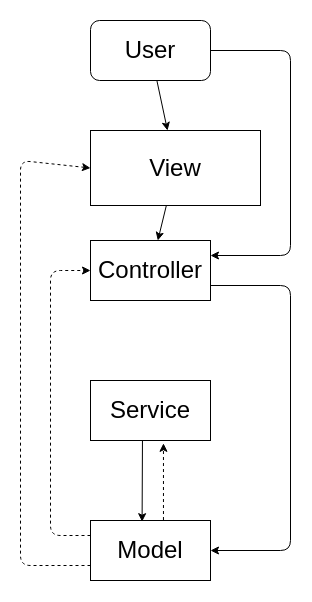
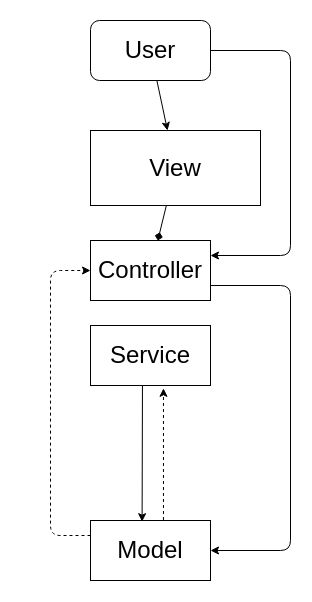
  <mxCell id="0" />
  <mxCell id="1" parent="0" />
  <mxCell id="2" value="" style="edgeStyle=none;html=1;fontSize=24;" edge="1" parent="1" source="3" target="5"><mxGeometry relative="1" as="geometry" /></mxCell>
  <mxCell id="3" value="&lt;font style=&quot;font-size: 24px;&quot;&gt;User&lt;/font&gt;" style="rounded=1;whiteSpace=wrap;html=1;" parent="1" vertex="1"><mxGeometry x="90" y="20" width="120" height="60" as="geometry" /></mxCell>
- <mxCell id="4" value="" style="edgeStyle=none;html=1;fontSize=24;" edge="1" parent="1" source="5" target="6"><mxGeometry relative="1" as="geometry" /></mxCell>
+ <mxCell id="4" value="" style="edgeStyle=none;html=1;fontSize=24;endArrow=diamond;" edge="1" parent="1" source="5" target="6"><mxGeometry relative="1" as="geometry" /></mxCell>
  <mxCell id="5" value="View" style="rounded=0;whiteSpace=wrap;html=1;fontSize=24;" vertex="1" parent="1"><mxGeometry x="90" y="130" width="170" height="75" as="geometry" /></mxCell>
  <mxCell id="6" value="Controller" style="rounded=0;whiteSpace=wrap;html=1;fontSize=24;" vertex="1" parent="1"><mxGeometry x="90" y="240" width="120" height="60" as="geometry" /></mxCell>
  <mxCell id="7" value="" style="edgeStyle=none;html=1;fontSize=24;entryX=0.43;entryY=0.02;entryDx=0;entryDy=0;entryPerimeter=0;exitX=0.433;exitY=0.992;exitDx=0;exitDy=0;exitPerimeter=0;" edge="1" parent="1" source="8" target="9"><mxGeometry relative="1" as="geometry" /></mxCell>
- <mxCell id="8" value="Service" style="rounded=0;whiteSpace=wrap;html=1;fontSize=24;" vertex="1" parent="1"><mxGeometry x="90" y="380" width="120" height="60" as="geometry" /></mxCell>
+ <mxCell id="8" value="Service" style="rounded=0;whiteSpace=wrap;html=1;fontSize=24;" vertex="1" parent="1"><mxGeometry x="90" y="325" width="120" height="60" as="geometry" /></mxCell>
  <mxCell id="9" value="Model" style="rounded=0;whiteSpace=wrap;html=1;fontSize=24;" vertex="1" parent="1"><mxGeometry x="90" y="520" width="120" height="60" as="geometry" /></mxCell>
  <mxCell id="10" value="" style="endArrow=classic;html=1;fontSize=24;exitX=1;exitY=0.5;exitDx=0;exitDy=0;entryX=1;entryY=0.25;entryDx=0;entryDy=0;" edge="1" parent="1" source="3" target="6"><mxGeometry width="50" height="50" relative="1" as="geometry"><mxPoint x="280" y="209.5" as="sourcePoint" /><mxPoint x="210" y="209.5" as="targetPoint" /><Array as="points"><mxPoint x="290" y="50" /><mxPoint x="290" y="255" /></Array></mxGeometry></mxCell>
  <mxCell id="11" value="" style="endArrow=classic;html=1;fontSize=24;entryX=1;entryY=0.5;entryDx=0;entryDy=0;exitX=1;exitY=0.75;exitDx=0;exitDy=0;" edge="1" parent="1" source="6" target="9"><mxGeometry width="50" height="50" relative="1" as="geometry"><mxPoint x="270" y="290" as="sourcePoint" /><mxPoint x="320" y="240" as="targetPoint" /><Array as="points"><mxPoint x="290" y="285" /><mxPoint x="290" y="550" /></Array></mxGeometry></mxCell>
  <mxCell id="12" value="" style="endArrow=classic;html=1;fontSize=24;exitX=0.608;exitY=-0.008;exitDx=0;exitDy=0;exitPerimeter=0;entryX=0.608;entryY=1.047;entryDx=0;entryDy=0;entryPerimeter=0;dashed=1;" edge="1" parent="1" source="9" target="8"><mxGeometry width="50" height="50" relative="1" as="geometry"><mxPoint x="230" y="490" as="sourcePoint" /><mxPoint x="280" y="440" as="targetPoint" /></mxGeometry></mxCell>
  <mxCell id="13" value="" style="endArrow=classic;html=1;dashed=1;fontSize=24;entryX=0;entryY=0.5;entryDx=0;entryDy=0;exitX=0;exitY=0.25;exitDx=0;exitDy=0;" edge="1" parent="1" source="9" target="6"><mxGeometry width="50" height="50" relative="1" as="geometry"><mxPoint x="50" y="530" as="sourcePoint" /><mxPoint x="70" y="340" as="targetPoint" /><Array as="points"><mxPoint x="50" y="535" /><mxPoint x="50" y="270" /></Array></mxGeometry></mxCell>
- <mxCell id="14" value="" style="endArrow=classic;html=1;dashed=1;fontSize=24;entryX=0;entryY=0.5;entryDx=0;entryDy=0;exitX=0;exitY=0.75;exitDx=0;exitDy=0;" edge="1" parent="1" source="9" target="5"><mxGeometry width="50" height="50" relative="1" as="geometry"><mxPoint x="30" y="260" as="sourcePoint" /><mxPoint x="80" y="210" as="targetPoint" /><Array as="points"><mxPoint x="20" y="565" /><mxPoint x="20" y="160" /></Array></mxGeometry></mxCell>
